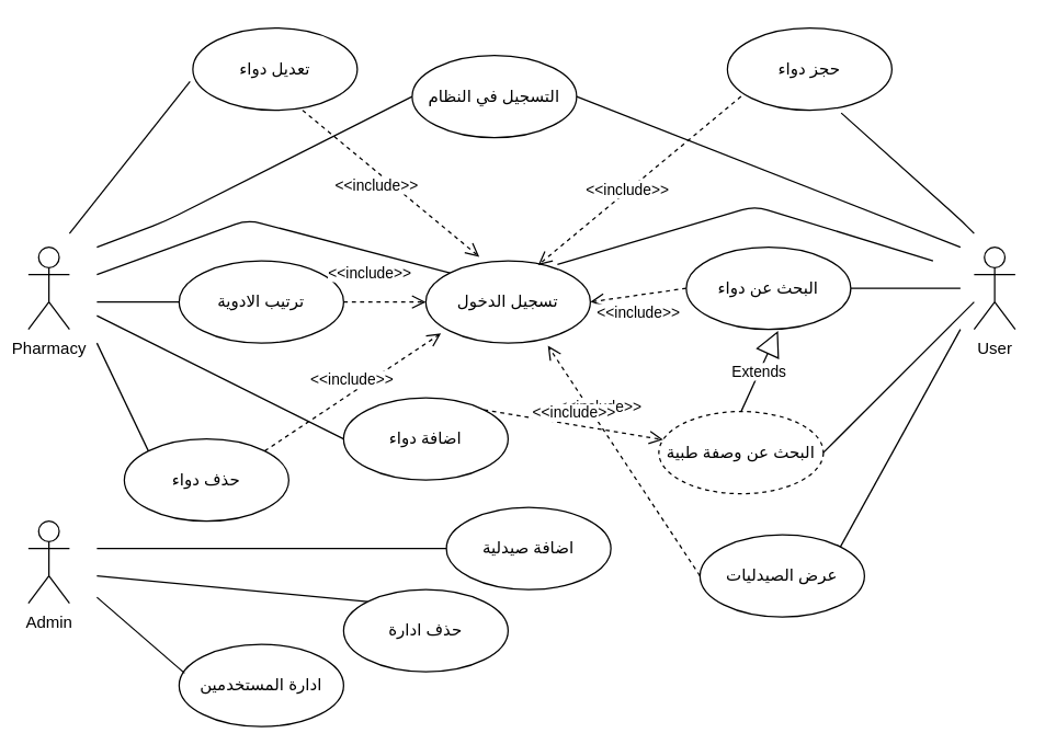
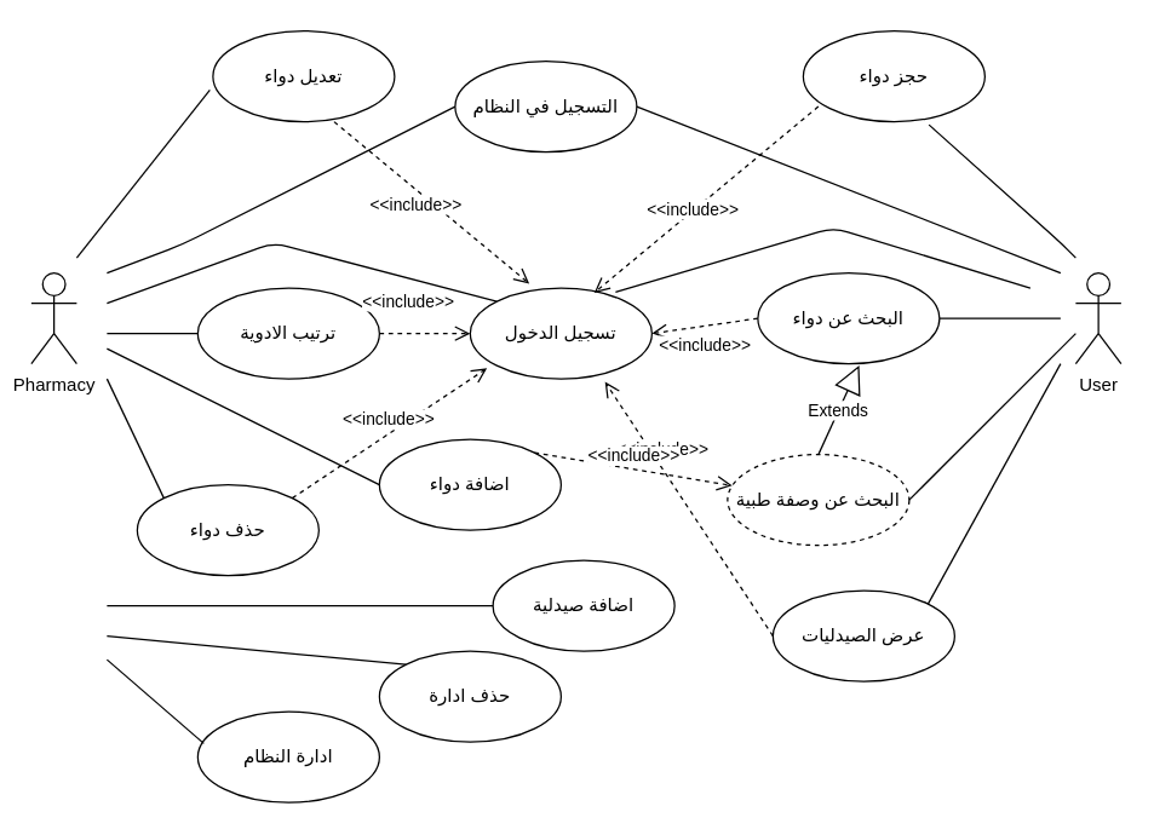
  <mxCell id="0" />
  <mxCell id="1" parent="0" />
  <mxCell id="2" value="Pharmacy" style="shape=umlActor;verticalLabelPosition=bottom;verticalAlign=top;html=1;" vertex="1" parent="1"><mxGeometry x="20" y="180" width="30" height="60" as="geometry" /></mxCell>
  <mxCell id="3" value="User" style="shape=umlActor;verticalLabelPosition=bottom;verticalAlign=top;html=1;" vertex="1" parent="1"><mxGeometry x="710" y="180" width="30" height="60" as="geometry" /></mxCell>
- <mxCell id="4" value="Admin" style="shape=umlActor;verticalLabelPosition=bottom;verticalAlign=top;html=1;" vertex="1" parent="1"><mxGeometry x="20" y="380" width="30" height="60" as="geometry" /></mxCell>
  <mxCell id="5" value="البحث عن دواء" style="ellipse;whiteSpace=wrap;html=1;" vertex="1" parent="1"><mxGeometry x="500" y="180" width="120" height="60" as="geometry" /></mxCell>
  <mxCell id="6" value="حجز دواء" style="ellipse;whiteSpace=wrap;html=1;" vertex="1" parent="1"><mxGeometry x="530" y="20" width="120" height="60" as="geometry" /></mxCell>
  <mxCell id="7" value="البحث عن وصفة طبية" style="ellipse;whiteSpace=wrap;html=1;dashed=1;" vertex="1" parent="1"><mxGeometry x="480" y="300" width="120" height="60" as="geometry" /></mxCell>
  <mxCell id="8" value="عرض الصيدليات" style="ellipse;whiteSpace=wrap;html=1;" vertex="1" parent="1"><mxGeometry x="510" y="390" width="120" height="60" as="geometry" /></mxCell>
- <mxCell id="9" value="ادارة المستخدمين" style="ellipse;whiteSpace=wrap;html=1;" vertex="1" parent="1"><mxGeometry x="130" y="470" width="120" height="60" as="geometry" /></mxCell>
+ <mxCell id="9" value="ادارة النظام" style="ellipse;whiteSpace=wrap;html=1;" vertex="1" parent="1"><mxGeometry x="130" y="470" width="120" height="60" as="geometry" /></mxCell>
  <mxCell id="10" value="ترتيب الادوية" style="ellipse;whiteSpace=wrap;html=1;" vertex="1" parent="1"><mxGeometry x="130" y="190" width="120" height="60" as="geometry" /></mxCell>
  <mxCell id="11" value="حذف دواء" style="ellipse;whiteSpace=wrap;html=1;" vertex="1" parent="1"><mxGeometry x="90" y="320" width="120" height="60" as="geometry" /></mxCell>
  <mxCell id="12" value="تعديل دواء" style="ellipse;whiteSpace=wrap;html=1;" vertex="1" parent="1"><mxGeometry x="140" y="20" width="120" height="60" as="geometry" /></mxCell>
  <mxCell id="13" value="اضافة صيدلية" style="ellipse;whiteSpace=wrap;html=1;" vertex="1" parent="1"><mxGeometry x="325" y="370" width="120" height="60" as="geometry" /></mxCell>
  <mxCell id="14" value="حذف ادارة" style="ellipse;whiteSpace=wrap;html=1;" vertex="1" parent="1"><mxGeometry x="250" y="430" width="120" height="60" as="geometry" /></mxCell>
  <mxCell id="15" value="Extends" style="endArrow=block;endSize=16;endFill=0;html=1;rounded=1;entryX=0.558;entryY=1.017;entryDx=0;entryDy=0;entryPerimeter=0;exitX=0.5;exitY=0;exitDx=0;exitDy=0;" edge="1" parent="1" source="7" target="5"><mxGeometry width="160" relative="1" as="geometry"><mxPoint x="470" y="290" as="sourcePoint" /><mxPoint x="600" y="220" as="targetPoint" /><Array as="points" /></mxGeometry></mxCell>
  <mxCell id="16" value="تسجيل الدخول" style="ellipse;whiteSpace=wrap;html=1;" vertex="1" parent="1"><mxGeometry x="310" y="190" width="120" height="60" as="geometry" /></mxCell>
  <mxCell id="17" value="التسجيل في النظام" style="ellipse;whiteSpace=wrap;html=1;" vertex="1" parent="1"><mxGeometry x="300" y="40" width="120" height="60" as="geometry" /></mxCell>
  <mxCell id="18" value="" style="endArrow=none;html=1;rounded=1;entryX=0.692;entryY=1.033;entryDx=0;entryDy=0;entryPerimeter=0;" edge="1" parent="1" target="6"><mxGeometry width="50" height="50" relative="1" as="geometry"><mxPoint x="710" y="170" as="sourcePoint" /><mxPoint x="720" y="100" as="targetPoint" /><Array as="points"><mxPoint x="700" y="160" /></Array></mxGeometry></mxCell>
  <mxCell id="19" value="" style="endArrow=none;html=1;rounded=1;entryX=1;entryY=0.5;entryDx=0;entryDy=0;" edge="1" parent="1" target="5"><mxGeometry width="50" height="50" relative="1" as="geometry"><mxPoint x="700" y="210" as="sourcePoint" /><mxPoint x="600" y="125.98" as="targetPoint" /><Array as="points"><mxPoint x="637" y="210" /></Array></mxGeometry></mxCell>
  <mxCell id="20" value="" style="endArrow=none;html=1;rounded=1;entryX=1;entryY=0.5;entryDx=0;entryDy=0;" edge="1" parent="1" target="7"><mxGeometry width="50" height="50" relative="1" as="geometry"><mxPoint x="710" y="220" as="sourcePoint" /><mxPoint x="633.04" y="245.98" as="targetPoint" /></mxGeometry></mxCell>
  <mxCell id="21" value="" style="endArrow=none;html=1;rounded=1;entryX=1;entryY=0;entryDx=0;entryDy=0;" edge="1" parent="1" target="8"><mxGeometry width="50" height="50" relative="1" as="geometry"><mxPoint x="700" y="240" as="sourcePoint" /><mxPoint x="670" y="300" as="targetPoint" /></mxGeometry></mxCell>
  <mxCell id="22" value="" style="endArrow=none;html=1;rounded=1;entryX=1;entryY=0.5;entryDx=0;entryDy=0;" edge="1" parent="1" target="17"><mxGeometry width="50" height="50" relative="1" as="geometry"><mxPoint x="700" y="180" as="sourcePoint" /><mxPoint x="547.77" y="90" as="targetPoint" /><Array as="points" /></mxGeometry></mxCell>
  <mxCell id="23" value="" style="endArrow=none;html=1;rounded=1;entryX=0.8;entryY=0.043;entryDx=0;entryDy=0;entryPerimeter=0;" edge="1" parent="1" target="16"><mxGeometry width="50" height="50" relative="1" as="geometry"><mxPoint x="680" y="190" as="sourcePoint" /><mxPoint x="420" y="150" as="targetPoint" /><Array as="points"><mxPoint x="550" y="150" /></Array></mxGeometry></mxCell>
  <mxCell id="24" value="" style="endArrow=none;html=1;rounded=1;entryX=-0.017;entryY=0.65;entryDx=0;entryDy=0;entryPerimeter=0;" edge="1" parent="1" target="12"><mxGeometry width="50" height="50" relative="1" as="geometry"><mxPoint x="50" y="170" as="sourcePoint" /><mxPoint x="30" y="80" as="targetPoint" /></mxGeometry></mxCell>
  <mxCell id="25" value="" style="endArrow=none;html=1;rounded=1;entryX=0;entryY=0.5;entryDx=0;entryDy=0;" edge="1" parent="1" target="17"><mxGeometry width="50" height="50" relative="1" as="geometry"><mxPoint x="70" y="180" as="sourcePoint" /><mxPoint x="167.96" y="100" as="targetPoint" /><Array as="points"><mxPoint x="120" y="161" /></Array></mxGeometry></mxCell>
  <mxCell id="26" value="" style="endArrow=none;html=1;rounded=1;entryX=0;entryY=0;entryDx=0;entryDy=0;" edge="1" parent="1" target="16"><mxGeometry width="50" height="50" relative="1" as="geometry"><mxPoint x="70" y="200" as="sourcePoint" /><mxPoint x="300" y="150" as="targetPoint" /><Array as="points"><mxPoint x="180" y="160" /></Array></mxGeometry></mxCell>
  <mxCell id="27" value="" style="endArrow=none;html=1;rounded=1;entryX=0;entryY=0.5;entryDx=0;entryDy=0;" edge="1" parent="1" target="10"><mxGeometry width="50" height="50" relative="1" as="geometry"><mxPoint x="70" y="220" as="sourcePoint" /><mxPoint x="167.96" y="89" as="targetPoint" /></mxGeometry></mxCell>
  <mxCell id="28" value="" style="endArrow=none;html=1;rounded=1;entryX=0;entryY=0;entryDx=0;entryDy=0;" edge="1" parent="1" target="11"><mxGeometry width="50" height="50" relative="1" as="geometry"><mxPoint x="70" y="250" as="sourcePoint" /><mxPoint x="177.96" y="99" as="targetPoint" /></mxGeometry></mxCell>
  <mxCell id="29" value="&amp;lt;&amp;lt;include&amp;gt;&amp;gt;" style="html=1;verticalAlign=bottom;endArrow=open;dashed=1;endSize=8;rounded=1;exitX=1;exitY=0.5;exitDx=0;exitDy=0;entryX=0;entryY=0.5;entryDx=0;entryDy=0;" edge="1" parent="1" source="10" target="16"><mxGeometry x="-0.353" y="12" relative="1" as="geometry"><mxPoint x="299" y="240" as="sourcePoint" /><mxPoint x="299" y="300" as="targetPoint" /><mxPoint as="offset" /></mxGeometry></mxCell>
  <mxCell id="30" value="&amp;lt;&amp;lt;include&amp;gt;&amp;gt;" style="html=1;verticalAlign=bottom;endArrow=open;dashed=1;endSize=8;rounded=1;exitX=0.667;exitY=1;exitDx=0;exitDy=0;entryX=0.325;entryY=-0.05;entryDx=0;entryDy=0;exitPerimeter=0;entryPerimeter=0;" edge="1" parent="1" source="12" target="16"><mxGeometry x="-0.025" y="-15" relative="1" as="geometry"><mxPoint x="270" y="100" as="sourcePoint" /><mxPoint x="270" y="160" as="targetPoint" /><mxPoint as="offset" /><Array as="points" /></mxGeometry></mxCell>
  <mxCell id="31" value="&amp;lt;&amp;lt;include&amp;gt;&amp;gt;" style="html=1;verticalAlign=bottom;endArrow=open;dashed=1;endSize=8;rounded=1;exitX=0;exitY=0.5;exitDx=0;exitDy=0;entryX=1;entryY=0.5;entryDx=0;entryDy=0;" edge="1" parent="1" source="5" target="16"><mxGeometry x="0.1" y="22" relative="1" as="geometry"><mxPoint x="460" y="170" as="sourcePoint" /><mxPoint x="460" y="230" as="targetPoint" /><mxPoint as="offset" /></mxGeometry></mxCell>
  <mxCell id="32" value="&amp;lt;&amp;lt;include&amp;gt;&amp;gt;" style="html=1;verticalAlign=bottom;endArrow=open;dashed=1;endSize=8;rounded=1;exitX=0.083;exitY=0.833;exitDx=0;exitDy=0;entryX=0.683;entryY=0.05;entryDx=0;entryDy=0;exitPerimeter=0;entryPerimeter=0;" edge="1" parent="1" source="6" target="16"><mxGeometry x="0.178" y="6" relative="1" as="geometry"><mxPoint x="400" y="140" as="sourcePoint" /><mxPoint x="400" y="200" as="targetPoint" /><mxPoint as="offset" /></mxGeometry></mxCell>
  <mxCell id="33" value="&amp;lt;&amp;lt;include&amp;gt;&amp;gt;" style="html=1;verticalAlign=bottom;endArrow=open;dashed=1;endSize=8;rounded=1;exitX=1;exitY=0;exitDx=0;exitDy=0;entryX=0.092;entryY=0.883;entryDx=0;entryDy=0;entryPerimeter=0;" edge="1" parent="1" source="11" target="16"><mxGeometry relative="1" as="geometry"><mxPoint x="410" y="150" as="sourcePoint" /><mxPoint x="410" y="210" as="targetPoint" /><mxPoint as="offset" /></mxGeometry></mxCell>
  <mxCell id="34" value="&amp;lt;&amp;lt;include&amp;gt;&amp;gt;" style="html=1;verticalAlign=bottom;endArrow=open;dashed=1;endSize=8;rounded=1;exitX=0;exitY=0.5;exitDx=0;exitDy=0;entryX=0.742;entryY=1.033;entryDx=0;entryDy=0;entryPerimeter=0;" edge="1" parent="1" source="8" target="16"><mxGeometry x="0.336" y="-2" relative="1" as="geometry"><mxPoint x="440" y="250" as="sourcePoint" /><mxPoint x="400" y="260" as="targetPoint" /><mxPoint as="offset" /></mxGeometry></mxCell>
  <mxCell id="35" value="" style="endArrow=none;html=1;rounded=1;entryX=0;entryY=0.5;entryDx=0;entryDy=0;" edge="1" parent="1" target="13"><mxGeometry width="50" height="50" relative="1" as="geometry"><mxPoint x="70" y="400" as="sourcePoint" /><mxPoint x="157.574" y="429.997" as="targetPoint" /></mxGeometry></mxCell>
  <mxCell id="36" value="" style="endArrow=none;html=1;rounded=1;entryX=0;entryY=0;entryDx=0;entryDy=0;" edge="1" parent="1" target="14"><mxGeometry width="50" height="50" relative="1" as="geometry"><mxPoint x="70" y="420" as="sourcePoint" /><mxPoint x="218.784" y="444.397" as="targetPoint" /></mxGeometry></mxCell>
  <mxCell id="37" value="" style="endArrow=none;html=1;rounded=1;entryX=0.033;entryY=0.35;entryDx=0;entryDy=0;entryPerimeter=0;" edge="1" parent="1" target="9"><mxGeometry width="50" height="50" relative="1" as="geometry"><mxPoint x="70" y="435.61" as="sourcePoint" /><mxPoint x="147.574" y="484.397" as="targetPoint" /></mxGeometry></mxCell>
  <mxCell id="38" value="اضافة دواء" style="ellipse;whiteSpace=wrap;html=1;" vertex="1" parent="1"><mxGeometry x="250" y="290" width="120" height="60" as="geometry" /></mxCell>
  <mxCell id="39" value="" style="endArrow=none;html=1;rounded=1;entryX=0;entryY=0.5;entryDx=0;entryDy=0;" edge="1" parent="1" target="38"><mxGeometry width="50" height="50" relative="1" as="geometry"><mxPoint x="70" y="230" as="sourcePoint" /><mxPoint x="140.004" y="319.997" as="targetPoint" /></mxGeometry></mxCell>
  <mxCell id="40" value="&amp;lt;&amp;lt;include&amp;gt;&amp;gt;" style="html=1;verticalAlign=bottom;endArrow=open;dashed=1;endSize=8;rounded=1;exitX=1;exitY=0;exitDx=0;exitDy=0;" edge="1" parent="1" source="38" target="7"><mxGeometry relative="1" as="geometry"><mxPoint x="241.386" y="349.997" as="sourcePoint" /><mxPoint x="370" y="264.19" as="targetPoint" /><mxPoint as="offset" /></mxGeometry></mxCell>
